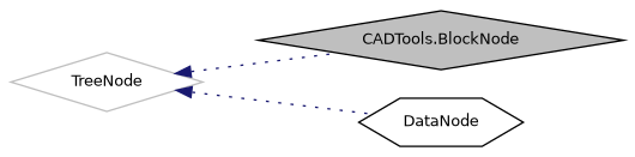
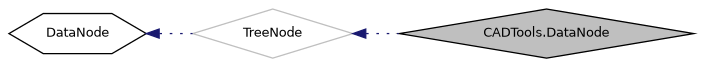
  digraph {
    rankdir=LR
    node [color=black fillcolor=white fontname=Helvetica fontsize=10 shape=diamond style=filled]
    edge [color=midnightblue dir=back fontname=Helvetica fontsize=10 labelfontname=Helvetica labelfontsize=10 style=dotted]
-   n1 [fillcolor=grey75 fontcolor=black height=0.2 label="CADTools.BlockNode" width=0.4]
+   n1 [fillcolor=grey75 fontcolor=black height=0.2 label="CADTools.DataNode" width=0.4]
    n2 [height=0.2 label=DataNode shape=hexagon width=0.4]
    n3 [color=grey75 height=0.2 label=TreeNode width=0.4]
    n3 -> n1
-   n3 -> n2
+   n2 -> n3
  }
